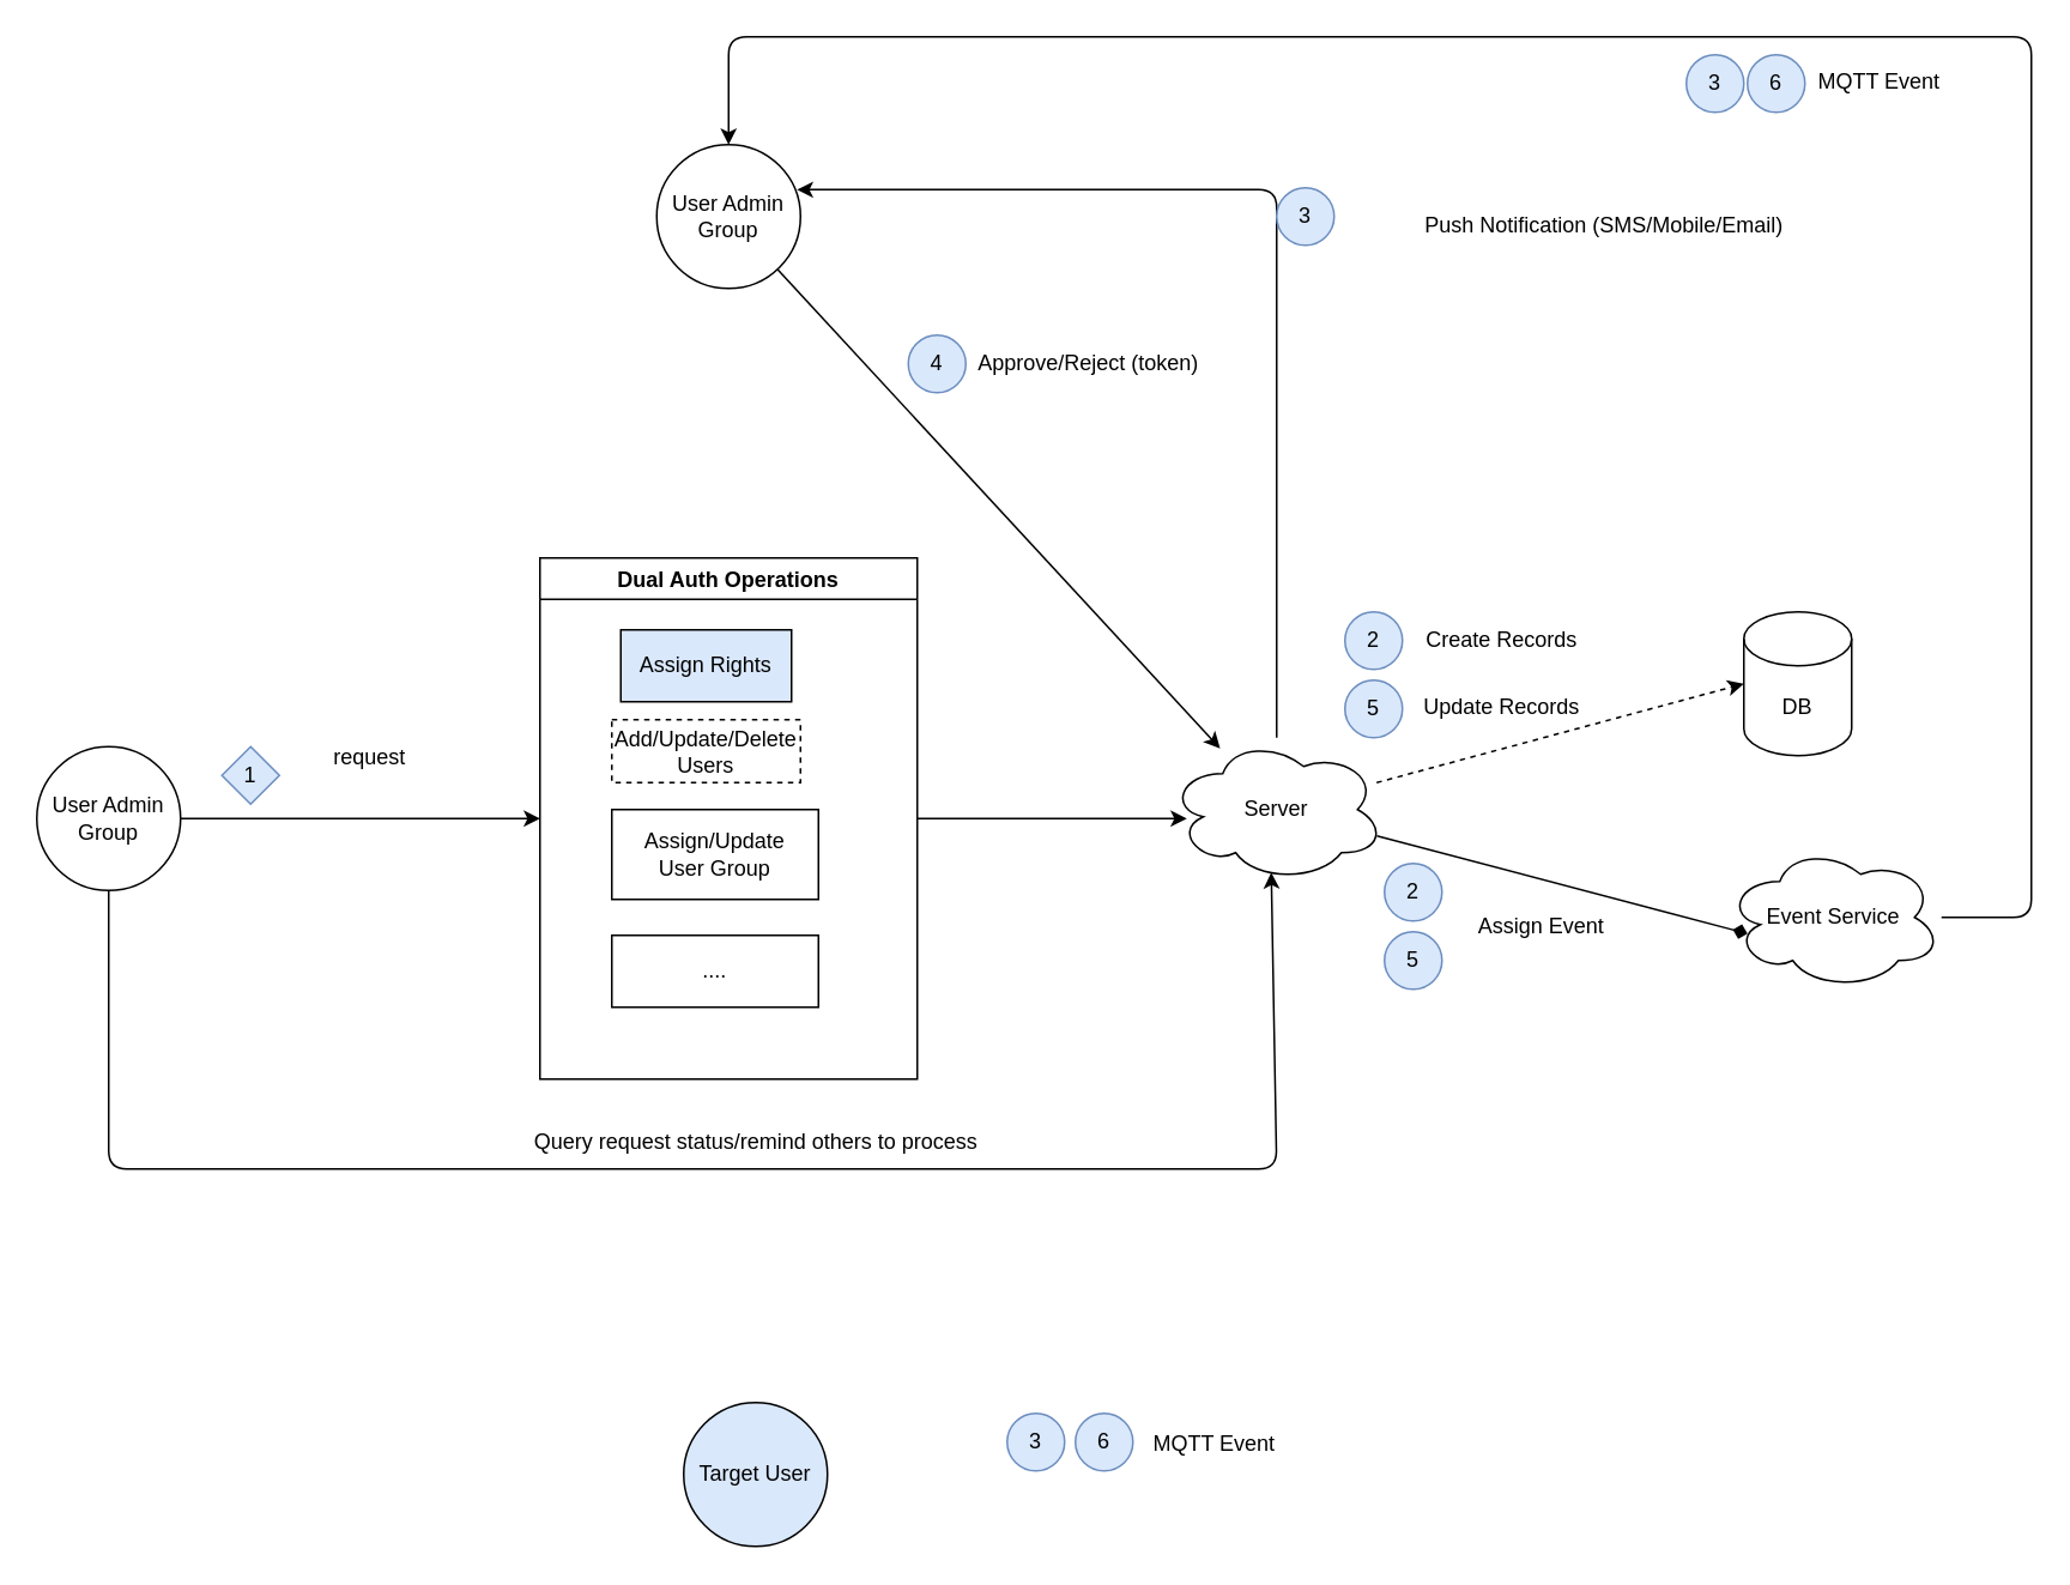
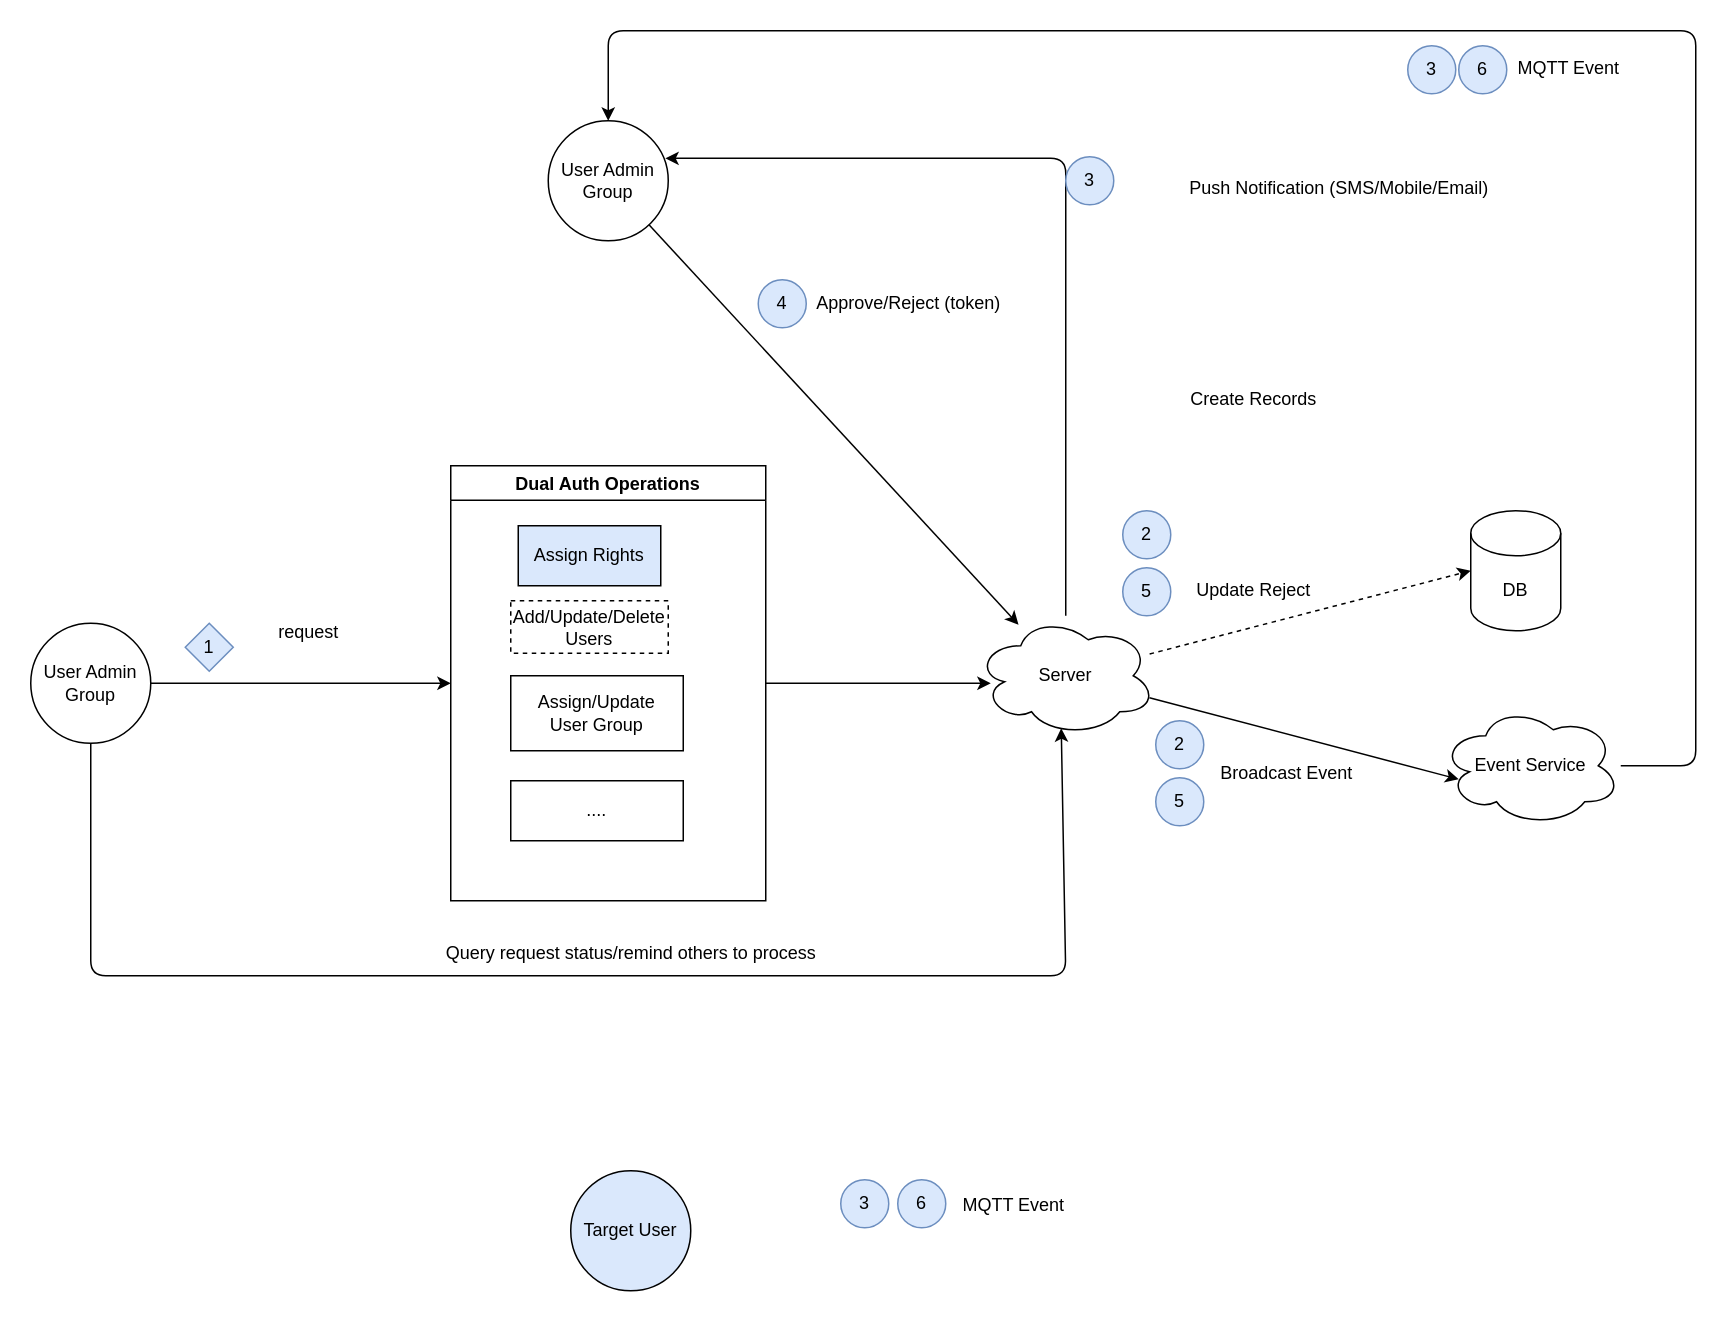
  <mxCell id="0" />
  <mxCell id="1" parent="0" />
  <mxCell id="2" style="edgeStyle=none;html=1;entryX=0;entryY=0.5;entryDx=0;entryDy=0;" edge="1" parent="1" source="3" target="8"><mxGeometry relative="1" as="geometry" /></mxCell>
  <mxCell id="3" value="User Admin Group" style="ellipse;whiteSpace=wrap;html=1;aspect=fixed;" vertex="1" parent="1"><mxGeometry x="20" y="415" width="80" height="80" as="geometry" /></mxCell>
  <mxCell id="4" value="Target User" style="ellipse;whiteSpace=wrap;html=1;aspect=fixed;fillColor=#dae8fc;" vertex="1" parent="1"><mxGeometry x="380" y="780" width="80" height="80" as="geometry" /></mxCell>
  <mxCell id="5" style="edgeStyle=none;html=1;" edge="1" parent="1" source="6" target="19"><mxGeometry relative="1" as="geometry" /></mxCell>
  <mxCell id="6" value="User Admin Group" style="ellipse;whiteSpace=wrap;html=1;aspect=fixed;" vertex="1" parent="1"><mxGeometry x="365" y="80" width="80" height="80" as="geometry" /></mxCell>
  <mxCell id="7" style="edgeStyle=none;html=1;" edge="1" parent="1" source="8"><mxGeometry relative="1" as="geometry"><mxPoint x="660" y="455" as="targetPoint" /></mxGeometry></mxCell>
  <mxCell id="8" value="Dual Auth Operations" style="swimlane;" vertex="1" parent="1"><mxGeometry x="300" y="310" width="210" height="290" as="geometry" /></mxCell>
  <mxCell id="9" value="Assign/Update&lt;div&gt;User Group&lt;/div&gt;" style="rounded=0;whiteSpace=wrap;html=1;" vertex="1" parent="8"><mxGeometry x="40" y="140" width="115" height="50" as="geometry" /></mxCell>
  <mxCell id="10" value="Add/Update/Delete&lt;div&gt;Users&lt;/div&gt;" style="rounded=0;whiteSpace=wrap;html=1;dashed=1;" vertex="1" parent="8"><mxGeometry x="40" y="90" width="105" height="35" as="geometry" /></mxCell>
  <mxCell id="11" value="Assign Rights" style="rounded=0;whiteSpace=wrap;html=1;fillColor=#dae8fc;" vertex="1" parent="8"><mxGeometry x="45" y="40" width="95" height="40" as="geometry" /></mxCell>
  <mxCell id="12" value="...." style="rounded=0;whiteSpace=wrap;html=1;" vertex="1" parent="8"><mxGeometry x="40" y="210" width="115" height="40" as="geometry" /></mxCell>
  <mxCell id="13" value="request" style="text;html=1;align=center;verticalAlign=middle;resizable=0;points=[];autosize=1;strokeColor=none;fillColor=none;" vertex="1" parent="1"><mxGeometry x="175" y="406" width="60" height="30" as="geometry" /></mxCell>
- <mxCell id="14" value="DB" style="shape=cylinder3;whiteSpace=wrap;html=1;boundedLbl=1;backgroundOutline=1;size=15;" vertex="1" parent="1"><mxGeometry x="970" y="340" width="60" height="80" as="geometry" /></mxCell>
- <mxCell id="15" value="Create Records" style="text;html=1;align=center;verticalAlign=middle;resizable=0;points=[];autosize=1;strokeColor=none;fillColor=none;" vertex="1" parent="1"><mxGeometry x="780" y="341" width="110" height="30" as="geometry" /></mxCell>
+ <mxCell id="14" value="DB" style="shape=cylinder3;whiteSpace=wrap;html=1;boundedLbl=1;backgroundOutline=1;size=15;" vertex="1" parent="1"><mxGeometry x="980" y="340" width="60" height="80" as="geometry" /></mxCell>
+ <mxCell id="15" value="Create Records" style="text;html=1;align=center;verticalAlign=middle;resizable=0;points=[];autosize=1;strokeColor=none;fillColor=none;" vertex="1" parent="1"><mxGeometry x="780" y="251" width="110" height="30" as="geometry" /></mxCell>
  <mxCell id="16" style="edgeStyle=none;html=1;entryX=0.5;entryY=0;entryDx=0;entryDy=0;" edge="1" parent="1" source="17" target="6"><mxGeometry relative="1" as="geometry"><Array as="points"><mxPoint x="1130" y="510" /><mxPoint x="1130" y="20" /><mxPoint x="405" y="20" /></Array></mxGeometry></mxCell>
  <mxCell id="17" value="Event Service" style="ellipse;shape=cloud;whiteSpace=wrap;html=1;" vertex="1" parent="1"><mxGeometry x="960" y="470" width="120" height="80" as="geometry" /></mxCell>
  <mxCell id="18" value="Push Notification (SMS/Mobile/Email)" style="text;html=1;align=center;verticalAlign=middle;resizable=0;points=[];autosize=1;strokeColor=none;fillColor=none;" vertex="1" parent="1"><mxGeometry x="782" y="110" width="220" height="30" as="geometry" /></mxCell>
  <mxCell id="19" value="Server" style="ellipse;shape=cloud;whiteSpace=wrap;html=1;" vertex="1" parent="1"><mxGeometry x="650" y="410" width="120" height="80" as="geometry" /></mxCell>
  <mxCell id="20" style="edgeStyle=none;html=1;entryX=0;entryY=0.5;entryDx=0;entryDy=0;entryPerimeter=0;dashed=1;" edge="1" parent="1" source="19" target="14"><mxGeometry relative="1" as="geometry" /></mxCell>
- <mxCell id="21" style="edgeStyle=none;html=1;entryX=0.1;entryY=0.613;entryDx=0;entryDy=0;entryPerimeter=0;endArrow=diamond;" edge="1" parent="1" source="19" target="17"><mxGeometry relative="1" as="geometry" /></mxCell>
- <mxCell id="22" value="Assign Event" style="text;html=1;align=center;verticalAlign=middle;resizable=0;points=[];autosize=1;strokeColor=none;fillColor=none;" vertex="1" parent="1"><mxGeometry x="802" y="500" width="110" height="30" as="geometry" /></mxCell>
+ <mxCell id="21" style="edgeStyle=none;html=1;entryX=0.1;entryY=0.613;entryDx=0;entryDy=0;entryPerimeter=0;" edge="1" parent="1" source="19" target="17"><mxGeometry relative="1" as="geometry" /></mxCell>
+ <mxCell id="22" value="Broadcast Event" style="text;html=1;align=center;verticalAlign=middle;resizable=0;points=[];autosize=1;strokeColor=none;fillColor=none;" vertex="1" parent="1"><mxGeometry x="802" y="500" width="110" height="30" as="geometry" /></mxCell>
  <mxCell id="23" style="edgeStyle=none;html=1;entryX=0.975;entryY=0.313;entryDx=0;entryDy=0;entryPerimeter=0;" edge="1" parent="1" source="19" target="6"><mxGeometry relative="1" as="geometry"><Array as="points"><mxPoint x="710" y="105" /></Array></mxGeometry></mxCell>
  <mxCell id="24" value="Approve/Reject (token)" style="text;html=1;align=center;verticalAlign=middle;resizable=0;points=[];autosize=1;strokeColor=none;fillColor=none;" vertex="1" parent="1"><mxGeometry x="530" y="187" width="150" height="30" as="geometry" /></mxCell>
  <mxCell id="25" style="edgeStyle=none;html=1;entryX=0.475;entryY=0.938;entryDx=0;entryDy=0;entryPerimeter=0;" edge="1" parent="1" source="3" target="19"><mxGeometry relative="1" as="geometry"><Array as="points"><mxPoint x="60" y="650" /><mxPoint x="710" y="650" /></Array></mxGeometry></mxCell>
  <mxCell id="26" value="Query request status/remind others to process" style="text;html=1;align=center;verticalAlign=middle;resizable=0;points=[];autosize=1;strokeColor=none;fillColor=none;" vertex="1" parent="1"><mxGeometry x="285" y="620" width="270" height="30" as="geometry" /></mxCell>
  <mxCell id="27" value="MQTT Event" style="text;html=1;align=center;verticalAlign=middle;resizable=0;points=[];autosize=1;strokeColor=none;fillColor=none;" vertex="1" parent="1"><mxGeometry x="630" y="788" width="90" height="30" as="geometry" /></mxCell>
  <mxCell id="28" value="MQTT Event" style="text;html=1;align=center;verticalAlign=middle;resizable=0;points=[];autosize=1;strokeColor=none;fillColor=none;" vertex="1" parent="1"><mxGeometry x="1000" y="30" width="90" height="30" as="geometry" /></mxCell>
  <mxCell id="29" value="2" style="ellipse;whiteSpace=wrap;html=1;aspect=fixed;fillColor=#dae8fc;strokeColor=#6c8ebf;" vertex="1" parent="1"><mxGeometry x="748" y="340" width="32" height="32" as="geometry" /></mxCell>
  <mxCell id="30" value="1" style="rhombus;whiteSpace=wrap;html=1;aspect=fixed;fillColor=#dae8fc;strokeColor=#6c8ebf;" vertex="1" parent="1"><mxGeometry x="123" y="415" width="32" height="32" as="geometry" /></mxCell>
  <mxCell id="31" value="2" style="ellipse;whiteSpace=wrap;html=1;aspect=fixed;fillColor=#dae8fc;strokeColor=#6c8ebf;" vertex="1" parent="1"><mxGeometry x="770" y="480" width="32" height="32" as="geometry" /></mxCell>
  <mxCell id="32" value="3" style="ellipse;whiteSpace=wrap;html=1;aspect=fixed;fillColor=#dae8fc;strokeColor=#6c8ebf;" vertex="1" parent="1"><mxGeometry x="710" y="104" width="32" height="32" as="geometry" /></mxCell>
  <mxCell id="33" value="3" style="ellipse;whiteSpace=wrap;html=1;aspect=fixed;fillColor=#dae8fc;strokeColor=#6c8ebf;" vertex="1" parent="1"><mxGeometry x="938" y="30" width="32" height="32" as="geometry" /></mxCell>
  <mxCell id="34" value="3" style="ellipse;whiteSpace=wrap;html=1;aspect=fixed;fillColor=#dae8fc;strokeColor=#6c8ebf;" vertex="1" parent="1"><mxGeometry x="560" y="786" width="32" height="32" as="geometry" /></mxCell>
  <mxCell id="35" value="4" style="ellipse;whiteSpace=wrap;html=1;aspect=fixed;fillColor=#dae8fc;strokeColor=#6c8ebf;" vertex="1" parent="1"><mxGeometry x="505" y="186" width="32" height="32" as="geometry" /></mxCell>
  <mxCell id="36" value="5" style="ellipse;whiteSpace=wrap;html=1;aspect=fixed;fillColor=#dae8fc;strokeColor=#6c8ebf;" vertex="1" parent="1"><mxGeometry x="748" y="378" width="32" height="32" as="geometry" /></mxCell>
  <mxCell id="37" value="5" style="ellipse;whiteSpace=wrap;html=1;aspect=fixed;fillColor=#dae8fc;strokeColor=#6c8ebf;" vertex="1" parent="1"><mxGeometry x="770" y="518" width="32" height="32" as="geometry" /></mxCell>
- <mxCell id="38" value="Update Records" style="text;html=1;align=center;verticalAlign=middle;resizable=0;points=[];autosize=1;strokeColor=none;fillColor=none;" vertex="1" parent="1"><mxGeometry x="780" y="378" width="110" height="30" as="geometry" /></mxCell>
+ <mxCell id="38" value="Update Reject" style="text;html=1;align=center;verticalAlign=middle;resizable=0;points=[];autosize=1;strokeColor=none;fillColor=none;" vertex="1" parent="1"><mxGeometry x="780" y="378" width="110" height="30" as="geometry" /></mxCell>
  <mxCell id="39" value="6" style="ellipse;whiteSpace=wrap;html=1;aspect=fixed;fillColor=#dae8fc;strokeColor=#6c8ebf;" vertex="1" parent="1"><mxGeometry x="598" y="786" width="32" height="32" as="geometry" /></mxCell>
  <mxCell id="40" value="6" style="ellipse;whiteSpace=wrap;html=1;aspect=fixed;fillColor=#dae8fc;strokeColor=#6c8ebf;" vertex="1" parent="1"><mxGeometry x="972" y="30" width="32" height="32" as="geometry" /></mxCell>
